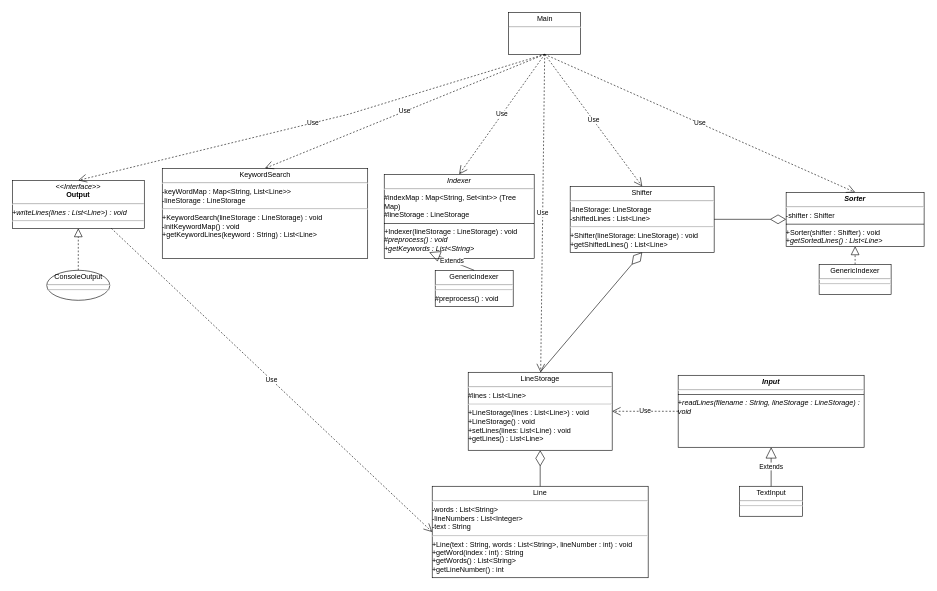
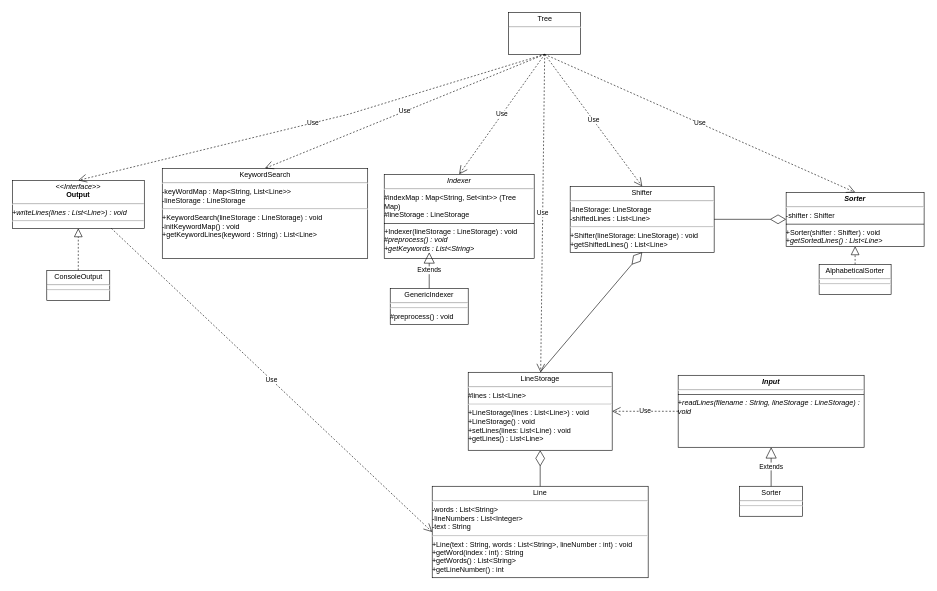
  <mxCell id="0" />
  <mxCell id="1" parent="0" />
  <mxCell id="2" value="&lt;p style=&quot;margin:0px;margin-top:4px;text-align:center;&quot;&gt;&lt;b&gt;&lt;i&gt;Input&lt;/i&gt;&lt;/b&gt;&lt;/p&gt;&lt;hr&gt;&lt;hr size=&quot;1&quot; style=&quot;border-style:solid;&quot;&gt;&lt;div&gt;&lt;i&gt;+readLines(filename : String, lineStorage : LineStorage) : void&lt;/i&gt;&lt;div&gt;&lt;br&gt;&lt;/div&gt;&lt;/div&gt;" style="verticalAlign=top;align=left;overflow=fill;html=1;whiteSpace=wrap;" parent="1" vertex="1"><mxGeometry x="1130" y="625" width="310" height="120" as="geometry" /></mxCell>
  <mxCell id="3" value="&lt;p style=&quot;margin:0px;margin-top:4px;text-align:center;&quot;&gt;&lt;i&gt;&amp;lt;&amp;lt;Interface&amp;gt;&amp;gt;&lt;/i&gt;&lt;br&gt;&lt;b&gt;Output&lt;/b&gt;&lt;/p&gt;&lt;hr&gt;&lt;i&gt;+writeLines(lines : List&amp;lt;Line&amp;gt;) : void&lt;br&gt;&lt;/i&gt;&lt;hr&gt;&lt;div&gt;&lt;br&gt;&lt;/div&gt;" style="verticalAlign=top;align=left;overflow=fill;html=1;whiteSpace=wrap;" parent="1" vertex="1"><mxGeometry x="20" y="300" width="220" height="80" as="geometry" /></mxCell>
- <mxCell id="4" value="&lt;p style=&quot;margin:0px;margin-top:4px;text-align:center;&quot;&gt;TextInput&lt;/p&gt;&lt;hr&gt;&lt;hr&gt;" style="verticalAlign=top;align=left;overflow=fill;html=1;whiteSpace=wrap;" parent="1" vertex="1"><mxGeometry x="1232.5" y="810" width="105" height="50" as="geometry" /></mxCell>
- <mxCell id="5" value="&lt;p style=&quot;margin:0px;margin-top:4px;text-align:center;&quot;&gt;ConsoleOutput&lt;/p&gt;&lt;hr&gt;&lt;hr&gt;" style="ellipse;verticalAlign=top;align=left;overflow=fill;html=1;whiteSpace=wrap;" parent="1" vertex="1"><mxGeometry x="77.5" y="450" width="105" height="50" as="geometry" /></mxCell>
+ <mxCell id="4" value="&lt;p style=&quot;margin:0px;margin-top:4px;text-align:center;&quot;&gt;Sorter&lt;/p&gt;&lt;hr&gt;&lt;hr&gt;" style="verticalAlign=top;align=left;overflow=fill;html=1;whiteSpace=wrap;" parent="1" vertex="1"><mxGeometry x="1232.5" y="810" width="105" height="50" as="geometry" /></mxCell>
+ <mxCell id="5" value="&lt;p style=&quot;margin:0px;margin-top:4px;text-align:center;&quot;&gt;ConsoleOutput&lt;/p&gt;&lt;hr&gt;&lt;hr&gt;" style="verticalAlign=top;align=left;overflow=fill;html=1;whiteSpace=wrap;" parent="1" vertex="1"><mxGeometry x="77.5" y="450" width="105" height="50" as="geometry" /></mxCell>
  <mxCell id="6" value="&lt;p style=&quot;margin:0px;margin-top:4px;text-align:center;&quot;&gt;&lt;b&gt;&lt;i&gt;Sorter&lt;/i&gt;&lt;/b&gt;&lt;/p&gt;&lt;hr&gt;-shifter : Shifter&lt;br&gt;&lt;hr size=&quot;1&quot; style=&quot;border-style:solid;&quot;&gt;+Sorter(shifter : Shifter) : void&lt;div&gt;&lt;i&gt;+getSortedLines() : List&amp;lt;Line&amp;gt;&lt;/i&gt;&lt;/div&gt;" style="verticalAlign=top;align=left;overflow=fill;html=1;whiteSpace=wrap;" parent="1" vertex="1"><mxGeometry x="1310" y="320" width="230" height="90" as="geometry" /></mxCell>
- <mxCell id="7" value="&lt;p style=&quot;margin:0px;margin-top:4px;text-align:center;&quot;&gt;GenericIndexer&lt;/p&gt;&lt;hr&gt;&lt;hr&gt;" style="verticalAlign=top;align=left;overflow=fill;html=1;whiteSpace=wrap;" parent="1" vertex="1"><mxGeometry x="1365" y="440" width="120" height="50" as="geometry" /></mxCell>
+ <mxCell id="7" value="&lt;p style=&quot;margin:0px;margin-top:4px;text-align:center;&quot;&gt;AlphabeticalSorter&lt;/p&gt;&lt;hr&gt;&lt;hr&gt;" style="verticalAlign=top;align=left;overflow=fill;html=1;whiteSpace=wrap;" parent="1" vertex="1"><mxGeometry x="1365" y="440" width="120" height="50" as="geometry" /></mxCell>
  <mxCell id="8" value="" style="endArrow=block;dashed=1;endFill=0;endSize=12;html=1;rounded=0;exitX=0.5;exitY=0;exitDx=0;exitDy=0;entryX=0.5;entryY=1;entryDx=0;entryDy=0;" parent="1" source="7" target="6" edge="1"><mxGeometry width="160" relative="1" as="geometry"><mxPoint x="1280" y="420" as="sourcePoint" /><mxPoint x="1230" y="370" as="targetPoint" /><Array as="points" /></mxGeometry></mxCell>
  <mxCell id="9" value="&lt;p style=&quot;margin:0px;margin-top:4px;text-align:center;&quot;&gt;Shifter&lt;/p&gt;&lt;hr&gt;-lineStorage: LineStorage&lt;div&gt;-shiftedLines : List&amp;lt;Line&amp;gt;&lt;br&gt;&lt;hr&gt;+Shifter(lineStorage: LineStorage) : void&lt;br&gt;&lt;div&gt;+getShiftedLines() : List&amp;lt;Line&amp;gt;&lt;/div&gt;&lt;/div&gt;" style="verticalAlign=top;align=left;overflow=fill;html=1;whiteSpace=wrap;" parent="1" vertex="1"><mxGeometry x="950" y="310" width="240" height="110" as="geometry" /></mxCell>
  <mxCell id="10" value="&lt;p style=&quot;margin:0px;margin-top:4px;text-align:center;&quot;&gt;KeywordSearch&lt;/p&gt;&lt;hr&gt;-keyWordMap : Map&amp;lt;String, List&amp;lt;Line&amp;gt;&amp;gt;&lt;div&gt;&lt;span style=&quot;background-color: transparent; color: light-dark(rgb(0, 0, 0), rgb(255, 255, 255));&quot;&gt;-lineStorage : LineStorage&lt;/span&gt;&lt;/div&gt;&lt;div&gt;&lt;hr&gt;+KeywordSearch(lineStorage : LineStorage) : void&lt;/div&gt;&lt;div&gt;-initKeywordMap() : void&lt;/div&gt;&lt;div&gt;+getKeywordLines(keyword : String) : List&amp;lt;Line&amp;gt;&lt;/div&gt;" style="verticalAlign=top;align=left;overflow=fill;html=1;whiteSpace=wrap;" parent="1" vertex="1"><mxGeometry x="270" y="280" width="342.5" height="150" as="geometry" /></mxCell>
  <mxCell id="11" value="&lt;p style=&quot;margin:0px;margin-top:4px;text-align:center;&quot;&gt;LineStorage&lt;/p&gt;&lt;hr&gt;#lines : List&amp;lt;Line&amp;gt;&lt;br&gt;&lt;hr&gt;+LineStorage(lines : List&amp;lt;Line&amp;gt;) : void&lt;div&gt;+LineStorage() : void&lt;br&gt;&lt;div&gt;+setLines(lines: List&amp;lt;Line) : void&lt;br&gt;&lt;div&gt;+getLines() : List&amp;lt;Line&amp;gt;&lt;/div&gt;&lt;/div&gt;&lt;/div&gt;" style="verticalAlign=top;align=left;overflow=fill;html=1;whiteSpace=wrap;" parent="1" vertex="1"><mxGeometry x="780" y="620" width="240" height="130" as="geometry" /></mxCell>
  <mxCell id="12" value="" style="endArrow=block;dashed=1;endFill=0;endSize=12;html=1;rounded=0;exitX=0.5;exitY=0;exitDx=0;exitDy=0;entryX=0.5;entryY=1;entryDx=0;entryDy=0;" parent="1" source="5" target="3" edge="1"><mxGeometry width="160" relative="1" as="geometry"><mxPoint x="950" y="1080" as="sourcePoint" /><mxPoint x="1110" y="1080" as="targetPoint" /></mxGeometry></mxCell>
- <mxCell id="13" value="&lt;p style=&quot;margin:0px;margin-top:4px;text-align:center;&quot;&gt;Main&lt;/p&gt;&lt;hr&gt;" style="verticalAlign=top;align=left;overflow=fill;html=1;whiteSpace=wrap;" parent="1" vertex="1"><mxGeometry x="847.5" y="20" width="120" height="70" as="geometry" /></mxCell>
+ <mxCell id="13" value="&lt;p style=&quot;margin:0px;margin-top:4px;text-align:center;&quot;&gt;Tree&lt;/p&gt;&lt;hr&gt;" style="verticalAlign=top;align=left;overflow=fill;html=1;whiteSpace=wrap;" parent="1" vertex="1"><mxGeometry x="847.5" y="20" width="120" height="70" as="geometry" /></mxCell>
  <mxCell id="14" value="&lt;p style=&quot;margin:0px;margin-top:4px;text-align:center;&quot;&gt;&lt;i style=&quot;&quot;&gt;Indexer&lt;/i&gt;&lt;/p&gt;&lt;hr&gt;#indexMap : Map&amp;lt;String, Set&amp;lt;int&amp;gt;&amp;gt; (Tree Map)&lt;div&gt;#lineStorage : LineStorage&lt;br&gt;&lt;hr size=&quot;1&quot; style=&quot;border-style:solid;&quot;&gt;&lt;i&gt;+&lt;/i&gt;Indexer(lineStorage : LineStorage) : void&lt;/div&gt;&lt;div&gt;&lt;i&gt;#preprocess() : void&lt;/i&gt;&lt;/div&gt;&lt;div&gt;&lt;i&gt;+getKeywords : List&amp;lt;String&amp;gt;&lt;/i&gt;&lt;/div&gt;" style="verticalAlign=top;align=left;overflow=fill;html=1;whiteSpace=wrap;" parent="1" vertex="1"><mxGeometry x="640" y="290" width="250" height="140" as="geometry" /></mxCell>
- <mxCell id="15" value="&lt;p style=&quot;margin:0px;margin-top:4px;text-align:center;&quot;&gt;GenericIndexer&lt;/p&gt;&lt;hr&gt;&lt;hr&gt;#preprocess() : void&lt;div&gt;&lt;br&gt;&lt;/div&gt;" style="verticalAlign=top;align=left;overflow=fill;html=1;whiteSpace=wrap;" parent="1" vertex="1"><mxGeometry x="725" y="450" width="130" height="60" as="geometry" /></mxCell>
+ <mxCell id="15" value="&lt;p style=&quot;margin:0px;margin-top:4px;text-align:center;&quot;&gt;GenericIndexer&lt;/p&gt;&lt;hr&gt;&lt;hr&gt;#preprocess() : void&lt;div&gt;&lt;br&gt;&lt;/div&gt;" style="verticalAlign=top;align=left;overflow=fill;html=1;whiteSpace=wrap;" parent="1" vertex="1"><mxGeometry x="650" y="480" width="130" height="60" as="geometry" /></mxCell>
  <mxCell id="16" value="Extends" style="endArrow=block;endSize=16;endFill=0;html=1;rounded=0;exitX=0.5;exitY=0;exitDx=0;exitDy=0;" parent="1" source="15" edge="1"><mxGeometry width="160" relative="1" as="geometry"><mxPoint x="445" y="955" as="sourcePoint" /><mxPoint x="715" y="420" as="targetPoint" /></mxGeometry></mxCell>
  <mxCell id="17" value="&lt;p style=&quot;margin:0px;margin-top:4px;text-align:center;&quot;&gt;Line&lt;/p&gt;&lt;hr&gt;-words : List&amp;lt;String&amp;gt;&lt;div&gt;-lineNumbers : List&amp;lt;Integer&amp;gt;&lt;/div&gt;&lt;div&gt;-text : String&lt;/div&gt;&lt;div&gt;&lt;div&gt;&lt;hr&gt;+Line(text : String, words : List&amp;lt;String&amp;gt;, lineNumber : int) : void&lt;/div&gt;&lt;/div&gt;&lt;div&gt;+getWord(index : int) : String&lt;/div&gt;&lt;div&gt;+getWords() : List&amp;lt;String&amp;gt;&lt;/div&gt;&lt;div&gt;+getLineNumber() : int&lt;/div&gt;" style="verticalAlign=top;align=left;overflow=fill;html=1;whiteSpace=wrap;" parent="1" vertex="1"><mxGeometry x="720" y="810" width="360" height="152.5" as="geometry" /></mxCell>
  <mxCell id="18" value="" style="endArrow=diamondThin;endFill=0;endSize=24;html=1;rounded=0;exitX=0.5;exitY=0;exitDx=0;exitDy=0;entryX=0.5;entryY=1;entryDx=0;entryDy=0;" parent="1" source="17" target="11" edge="1"><mxGeometry width="160" relative="1" as="geometry"><mxPoint x="1110" y="710" as="sourcePoint" /><mxPoint x="1270" y="710" as="targetPoint" /></mxGeometry></mxCell>
  <mxCell id="19" value="Use" style="endArrow=open;endSize=12;dashed=1;html=1;rounded=0;exitX=0.75;exitY=1;exitDx=0;exitDy=0;entryX=0;entryY=0.5;entryDx=0;entryDy=0;" parent="1" source="3" target="17" edge="1"><mxGeometry width="160" relative="1" as="geometry"><mxPoint x="1150" y="950" as="sourcePoint" /><mxPoint x="1310" y="950" as="targetPoint" /></mxGeometry></mxCell>
  <mxCell id="20" value="Extends" style="endArrow=block;endSize=16;endFill=0;html=1;rounded=0;exitX=0.5;exitY=0;exitDx=0;exitDy=0;entryX=0.5;entryY=1;entryDx=0;entryDy=0;" parent="1" source="4" target="2" edge="1"><mxGeometry width="160" relative="1" as="geometry"><mxPoint x="970" y="780" as="sourcePoint" /><mxPoint x="1130" y="780" as="targetPoint" /></mxGeometry></mxCell>
  <mxCell id="21" value="Use" style="endArrow=open;endSize=12;dashed=1;html=1;rounded=0;exitX=0.5;exitY=1;exitDx=0;exitDy=0;entryX=0.5;entryY=0;entryDx=0;entryDy=0;" parent="1" source="13" target="14" edge="1"><mxGeometry width="160" relative="1" as="geometry"><mxPoint x="800" y="420" as="sourcePoint" /><mxPoint x="960" y="420" as="targetPoint" /></mxGeometry></mxCell>
  <mxCell id="22" value="Use" style="endArrow=open;endSize=12;dashed=1;html=1;rounded=0;entryX=0.5;entryY=0;entryDx=0;entryDy=0;exitX=0.5;exitY=1;exitDx=0;exitDy=0;" parent="1" source="13" target="10" edge="1"><mxGeometry width="160" relative="1" as="geometry"><mxPoint x="994" y="150" as="sourcePoint" /><mxPoint x="870" y="350" as="targetPoint" /></mxGeometry></mxCell>
  <mxCell id="23" value="Use" style="endArrow=open;endSize=12;dashed=1;html=1;rounded=0;exitX=0.5;exitY=1;exitDx=0;exitDy=0;entryX=0.5;entryY=0;entryDx=0;entryDy=0;" parent="1" source="13" target="9" edge="1"><mxGeometry width="160" relative="1" as="geometry"><mxPoint x="994" y="140" as="sourcePoint" /><mxPoint x="870" y="340" as="targetPoint" /></mxGeometry></mxCell>
  <mxCell id="24" value="Use" style="endArrow=open;endSize=12;dashed=1;html=1;rounded=0;exitX=0.5;exitY=1;exitDx=0;exitDy=0;entryX=0.5;entryY=0;entryDx=0;entryDy=0;" parent="1" source="13" target="6" edge="1"><mxGeometry width="160" relative="1" as="geometry"><mxPoint x="1120" y="190" as="sourcePoint" /><mxPoint x="1527" y="380" as="targetPoint" /></mxGeometry></mxCell>
  <mxCell id="25" value="Use" style="endArrow=open;endSize=12;dashed=1;html=1;rounded=0;entryX=0.5;entryY=0;entryDx=0;entryDy=0;exitX=0.5;exitY=1;exitDx=0;exitDy=0;" parent="1" source="13" target="3" edge="1"><mxGeometry width="160" relative="1" as="geometry"><mxPoint x="1089" y="190" as="sourcePoint" /><mxPoint x="640" y="380" as="targetPoint" /><Array as="points"><mxPoint x="580" y="190" /></Array></mxGeometry></mxCell>
  <mxCell id="26" value="" style="endArrow=diamondThin;endFill=0;endSize=24;html=1;rounded=0;exitX=0.5;exitY=0;exitDx=0;exitDy=0;entryX=0.5;entryY=1;entryDx=0;entryDy=0;" edge="1" parent="1" source="11" target="9"><mxGeometry width="160" relative="1" as="geometry"><mxPoint x="1020" y="420" as="sourcePoint" /><mxPoint x="1180" y="420" as="targetPoint" /></mxGeometry></mxCell>
  <mxCell id="27" value="" style="endArrow=diamondThin;endFill=0;endSize=24;html=1;rounded=0;exitX=1;exitY=0.5;exitDx=0;exitDy=0;entryX=0;entryY=0.5;entryDx=0;entryDy=0;" edge="1" parent="1" source="9" target="6"><mxGeometry width="160" relative="1" as="geometry"><mxPoint x="1020" y="680" as="sourcePoint" /><mxPoint x="1260" y="355" as="targetPoint" /></mxGeometry></mxCell>
  <mxCell id="28" value="Use" style="endArrow=open;endSize=12;dashed=1;html=1;rounded=0;exitX=0;exitY=0.5;exitDx=0;exitDy=0;entryX=1;entryY=0.5;entryDx=0;entryDy=0;" edge="1" parent="1" source="2" target="11"><mxGeometry width="160" relative="1" as="geometry"><mxPoint x="890" y="520" as="sourcePoint" /><mxPoint x="1050" y="520" as="targetPoint" /></mxGeometry></mxCell>
  <mxCell id="29" value="Use" style="endArrow=open;endSize=12;dashed=1;html=1;rounded=0;exitX=0.5;exitY=1;exitDx=0;exitDy=0;" edge="1" parent="1" source="13" target="11"><mxGeometry width="160" relative="1" as="geometry"><mxPoint x="700" y="470" as="sourcePoint" /><mxPoint x="860" y="470" as="targetPoint" /></mxGeometry></mxCell>
